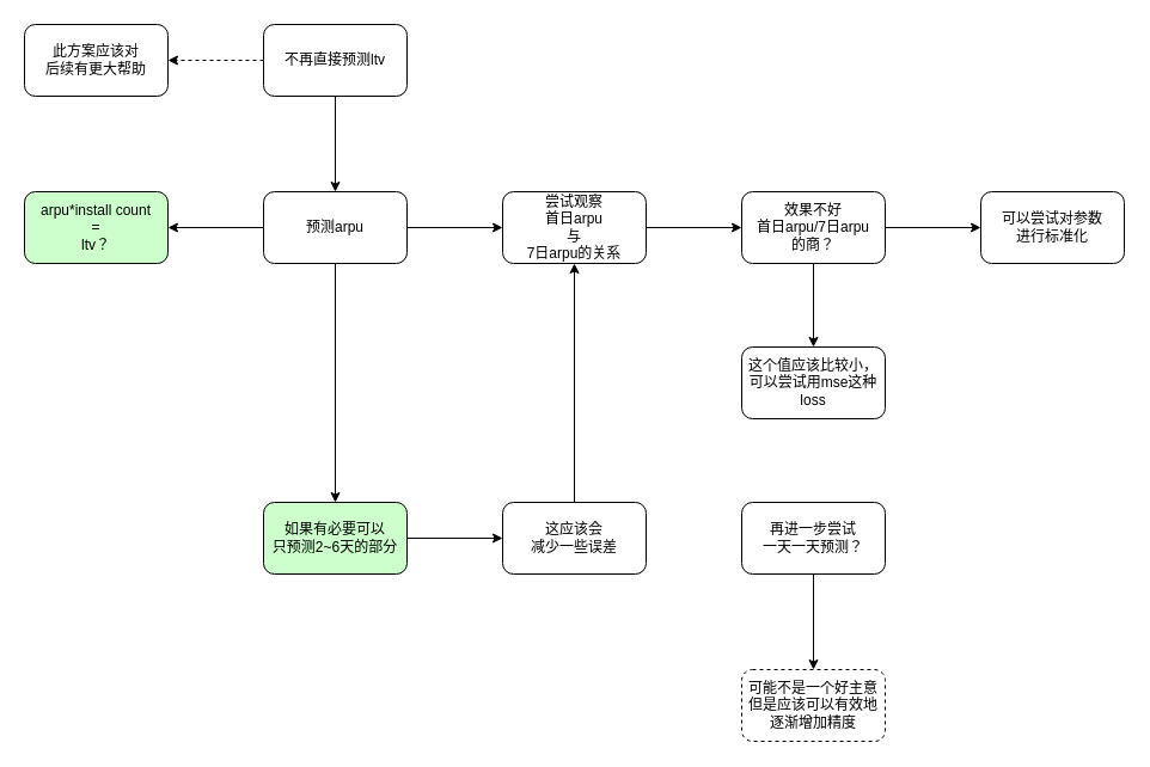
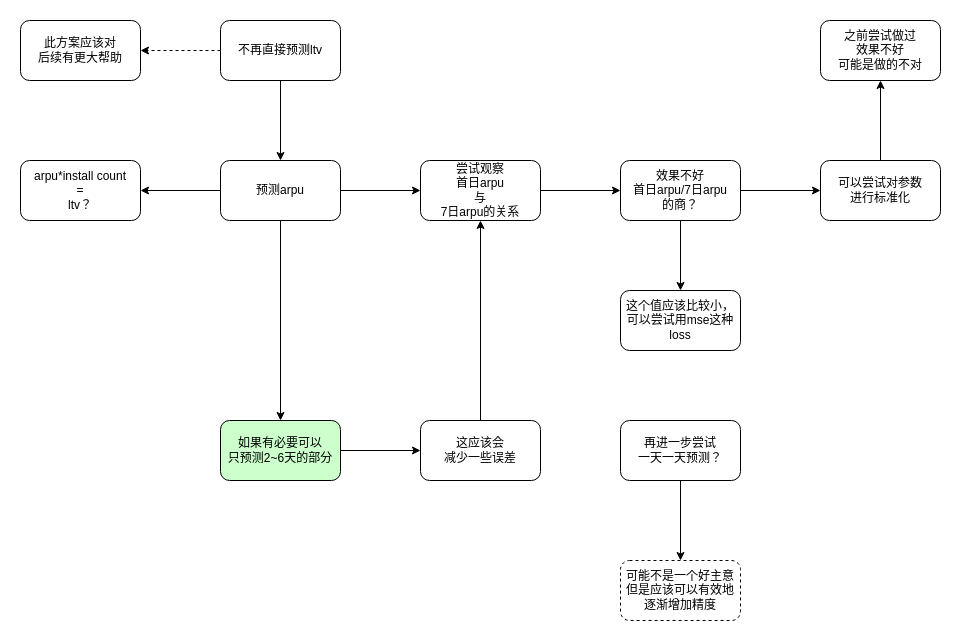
  <mxCell id="0" />
  <mxCell id="1" parent="0" />
  <mxCell id="2" value="" style="edgeStyle=none;html=1;" parent="1" source="4" target="8" edge="1"><mxGeometry relative="1" as="geometry" /></mxCell>
  <mxCell id="3" value="" style="edgeStyle=none;html=1;dashed=1;" edge="1" parent="1" source="4" target="26"><mxGeometry relative="1" as="geometry" /></mxCell>
  <mxCell id="4" value="不再直接预测ltv" style="rounded=1;whiteSpace=wrap;html=1;" parent="1" vertex="1"><mxGeometry x="220" y="20" width="120" height="60" as="geometry" /></mxCell>
  <mxCell id="5" value="" style="edgeStyle=none;html=1;" parent="1" source="8" target="10" edge="1"><mxGeometry relative="1" as="geometry" /></mxCell>
  <mxCell id="6" value="" style="edgeStyle=none;html=1;" parent="1" source="8" target="12" edge="1"><mxGeometry relative="1" as="geometry" /></mxCell>
  <mxCell id="7" value="" style="edgeStyle=none;html=1;" parent="1" source="8" target="18" edge="1"><mxGeometry relative="1" as="geometry" /></mxCell>
  <mxCell id="8" value="预测arpu" style="rounded=1;whiteSpace=wrap;html=1;" parent="1" vertex="1"><mxGeometry x="220" y="160" width="120" height="60" as="geometry" /></mxCell>
  <mxCell id="9" value="" style="edgeStyle=none;html=1;" parent="1" source="10" target="14" edge="1"><mxGeometry relative="1" as="geometry" /></mxCell>
  <mxCell id="10" value="如果有必要可以&lt;br&gt;只预测2~6天的部分" style="whiteSpace=wrap;html=1;rounded=1;fillColor=#CCFFCC;" parent="1" vertex="1"><mxGeometry x="220" y="420" width="120" height="60" as="geometry" /></mxCell>
  <mxCell id="11" value="" style="edgeStyle=none;html=1;" parent="1" source="12" target="21" edge="1"><mxGeometry relative="1" as="geometry" /></mxCell>
  <mxCell id="12" value="尝试观察&lt;br&gt;首日arpu&lt;br&gt;与&lt;br&gt;7日arpu的关系" style="whiteSpace=wrap;html=1;rounded=1;" parent="1" vertex="1"><mxGeometry x="420" y="160" width="120" height="60" as="geometry" /></mxCell>
  <mxCell id="13" value="" style="edgeStyle=none;html=1;" parent="1" source="14" target="12" edge="1"><mxGeometry relative="1" as="geometry" /></mxCell>
  <mxCell id="14" value="这应该会&lt;br&gt;减少一些误差" style="whiteSpace=wrap;html=1;rounded=1;" parent="1" vertex="1"><mxGeometry x="420" y="420" width="120" height="60" as="geometry" /></mxCell>
  <mxCell id="15" value="" style="edgeStyle=none;html=1;" parent="1" source="16" target="17" edge="1"><mxGeometry relative="1" as="geometry" /></mxCell>
  <mxCell id="16" value="再进一步尝试&lt;br&gt;一天一天预测？" style="whiteSpace=wrap;html=1;rounded=1;" parent="1" vertex="1"><mxGeometry x="620" y="420" width="120" height="60" as="geometry" /></mxCell>
  <mxCell id="17" value="可能不是一个好主意&lt;br&gt;但是应该可以有效地逐渐增加精度" style="whiteSpace=wrap;html=1;rounded=1;dashed=1;" parent="1" vertex="1"><mxGeometry x="620" y="560" width="120" height="60" as="geometry" /></mxCell>
- <mxCell id="18" value="arpu*install count&lt;br&gt;=&lt;br&gt;ltv？" style="whiteSpace=wrap;html=1;rounded=1;fillColor=#ccffcc;" parent="1" vertex="1"><mxGeometry x="20" y="160" width="120" height="60" as="geometry" /></mxCell>
+ <mxCell id="18" value="arpu*install count&lt;br&gt;=&lt;br&gt;ltv？" style="whiteSpace=wrap;html=1;rounded=1;" parent="1" vertex="1"><mxGeometry x="20" y="160" width="120" height="60" as="geometry" /></mxCell>
  <mxCell id="19" value="" style="edgeStyle=none;html=1;" parent="1" source="21" target="22" edge="1"><mxGeometry relative="1" as="geometry" /></mxCell>
  <mxCell id="20" value="" style="edgeStyle=none;html=1;" parent="1" source="21" target="24" edge="1"><mxGeometry relative="1" as="geometry" /></mxCell>
  <mxCell id="21" value="效果不好&lt;br&gt;首日arpu/7日arpu&lt;br&gt;的商？" style="whiteSpace=wrap;html=1;rounded=1;" parent="1" vertex="1"><mxGeometry x="620" y="160" width="120" height="60" as="geometry" /></mxCell>
  <mxCell id="22" value="这个值应该比较小，可以尝试用mse这种loss" style="whiteSpace=wrap;html=1;rounded=1;" parent="1" vertex="1"><mxGeometry x="620" y="290" width="120" height="60" as="geometry" /></mxCell>
+ <mxCell id="23" value="" style="edgeStyle=none;html=1;" parent="1" source="24" target="25" edge="1"><mxGeometry relative="1" as="geometry" /></mxCell>
  <mxCell id="24" value="可以尝试对参数&lt;br&gt;进行标准化" style="whiteSpace=wrap;html=1;rounded=1;" parent="1" vertex="1"><mxGeometry x="820" y="160" width="120" height="60" as="geometry" /></mxCell>
+ <mxCell id="25" value="之前尝试做过&lt;br&gt;效果不好&lt;br&gt;可能是做的不对" style="whiteSpace=wrap;html=1;rounded=1;" parent="1" vertex="1"><mxGeometry x="820" y="20" width="120" height="60" as="geometry" /></mxCell>
  <mxCell id="26" value="此方案应该对&lt;br&gt;后续有更大帮助" style="whiteSpace=wrap;html=1;rounded=1;" vertex="1" parent="1"><mxGeometry x="20" y="20" width="120" height="60" as="geometry" /></mxCell>
